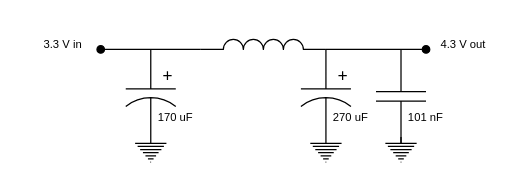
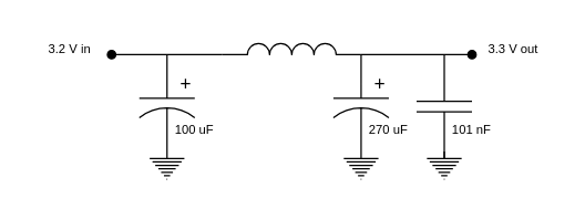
  <mxCell id="0" />
  <mxCell id="1" parent="0" />
  <mxCell id="2" value="" style="endArrow=none;html=1;rounded=0;startArrow=oval;startFill=1;" edge="1" parent="1"><mxGeometry width="50" height="50" relative="1" as="geometry"><mxPoint x="80" y="39" as="sourcePoint" /><mxPoint x="160" y="39" as="targetPoint" /></mxGeometry></mxCell>
  <mxCell id="3" value="" style="pointerEvents=1;verticalLabelPosition=bottom;shadow=0;dashed=0;align=center;html=1;verticalAlign=top;shape=mxgraph.electrical.inductors.inductor_3;" vertex="1" parent="1"><mxGeometry x="160" y="31" width="100" height="8" as="geometry" /></mxCell>
  <mxCell id="4" value="" style="endArrow=oval;html=1;rounded=0;startArrow=none;startFill=0;endFill=1;" edge="1" parent="1"><mxGeometry width="50" height="50" relative="1" as="geometry"><mxPoint x="260" y="39" as="sourcePoint" /><mxPoint x="340" y="39" as="targetPoint" /></mxGeometry></mxCell>
  <mxCell id="5" value="" style="pointerEvents=1;verticalLabelPosition=bottom;shadow=0;dashed=0;align=center;html=1;verticalAlign=top;shape=mxgraph.electrical.capacitors.capacitor_3;rotation=90;" vertex="1" parent="1"><mxGeometry x="85" y="54" width="70" height="40" as="geometry" /></mxCell>
  <mxCell id="6" value="" style="pointerEvents=1;verticalLabelPosition=bottom;shadow=0;dashed=0;align=center;html=1;verticalAlign=top;shape=mxgraph.electrical.capacitors.capacitor_3;rotation=90;" vertex="1" parent="1"><mxGeometry x="225" y="54" width="70" height="40" as="geometry" /></mxCell>
  <mxCell id="7" value="" style="pointerEvents=1;verticalLabelPosition=bottom;shadow=0;dashed=0;align=center;html=1;verticalAlign=top;shape=mxgraph.electrical.capacitors.capacitor_1;rotation=90;" vertex="1" parent="1"><mxGeometry x="282.5" y="56.5" width="75" height="40" as="geometry" /></mxCell>
  <mxCell id="8" value="" style="pointerEvents=1;verticalLabelPosition=bottom;shadow=0;dashed=0;align=center;html=1;verticalAlign=top;shape=mxgraph.electrical.signal_sources.protective_earth;" vertex="1" parent="1"><mxGeometry x="107.5" y="109" width="25" height="20" as="geometry" /></mxCell>
  <mxCell id="9" value="" style="pointerEvents=1;verticalLabelPosition=bottom;shadow=0;dashed=0;align=center;html=1;verticalAlign=top;shape=mxgraph.electrical.signal_sources.protective_earth;" vertex="1" parent="1"><mxGeometry x="247.5" y="109" width="25" height="20" as="geometry" /></mxCell>
  <mxCell id="10" value="" style="pointerEvents=1;verticalLabelPosition=bottom;shadow=0;dashed=0;align=center;html=1;verticalAlign=top;shape=mxgraph.electrical.signal_sources.protective_earth;" vertex="1" parent="1"><mxGeometry x="307.5" y="109" width="25" height="20" as="geometry" /></mxCell>
- <mxCell id="11" value="170 uF" style="text;strokeColor=none;align=center;fillColor=none;html=1;verticalAlign=middle;whiteSpace=wrap;rounded=0;fontSize=9;" vertex="1" parent="1"><mxGeometry x="110" y="79" width="60" height="30" as="geometry" /></mxCell>
+ <mxCell id="11" value="100 uF" style="text;strokeColor=none;align=center;fillColor=none;html=1;verticalAlign=middle;whiteSpace=wrap;rounded=0;fontSize=9;" vertex="1" parent="1"><mxGeometry x="110" y="79" width="60" height="30" as="geometry" /></mxCell>
  <mxCell id="12" value="270 uF" style="text;strokeColor=none;align=center;fillColor=none;html=1;verticalAlign=middle;whiteSpace=wrap;rounded=0;fontSize=9;" vertex="1" parent="1"><mxGeometry x="249.5" y="79" width="60" height="30" as="geometry" /></mxCell>
  <mxCell id="13" value="101 nF" style="text;strokeColor=none;align=center;fillColor=none;html=1;verticalAlign=middle;whiteSpace=wrap;rounded=0;fontSize=9;" vertex="1" parent="1"><mxGeometry x="309.5" y="79" width="60" height="30" as="geometry" /></mxCell>
- <mxCell id="14" value="3.3 V in" style="text;strokeColor=none;align=center;fillColor=none;html=1;verticalAlign=middle;whiteSpace=wrap;rounded=0;fontSize=9;" vertex="1" parent="1"><mxGeometry x="20" y="20" width="60" height="30" as="geometry" /></mxCell>
- <mxCell id="15" value="4.3 V out" style="text;strokeColor=none;align=center;fillColor=none;html=1;verticalAlign=middle;whiteSpace=wrap;rounded=0;fontSize=9;" vertex="1" parent="1"><mxGeometry x="340" y="20" width="60" height="30" as="geometry" /></mxCell>
+ <mxCell id="14" value="3.2 V in" style="text;strokeColor=none;align=center;fillColor=none;html=1;verticalAlign=middle;whiteSpace=wrap;rounded=0;fontSize=9;" vertex="1" parent="1"><mxGeometry x="20" y="20" width="60" height="30" as="geometry" /></mxCell>
+ <mxCell id="15" value="3.3 V out" style="text;strokeColor=none;align=center;fillColor=none;html=1;verticalAlign=middle;whiteSpace=wrap;rounded=0;fontSize=9;" vertex="1" parent="1"><mxGeometry x="340" y="20" width="60" height="30" as="geometry" /></mxCell>
